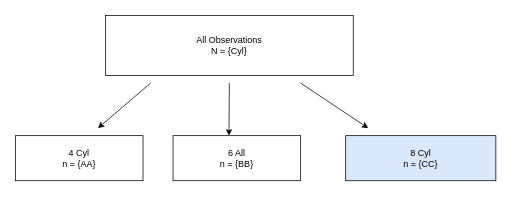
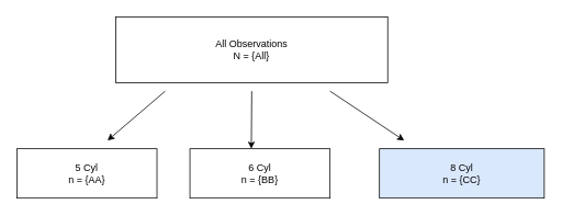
  <mxCell id="0" />
  <mxCell id="1" parent="0" />
- <mxCell id="2" value="All Observations&lt;br&gt;N = {Cyl}" style="rounded=0;whiteSpace=wrap;html=1;" vertex="1" parent="1"><mxGeometry x="140" y="20" width="330" height="80" as="geometry" /></mxCell>
+ <mxCell id="2" value="All Observations&lt;br&gt;N = {All}" style="rounded=0;whiteSpace=wrap;html=1;" vertex="1" parent="1"><mxGeometry x="140" y="20" width="330" height="80" as="geometry" /></mxCell>
  <mxCell id="3" value="" style="endArrow=classic;html=1;rounded=0;" edge="1" parent="1"><mxGeometry width="50" height="50" relative="1" as="geometry"><mxPoint x="305" y="110" as="sourcePoint" /><mxPoint x="304.5" y="180" as="targetPoint" /></mxGeometry></mxCell>
  <mxCell id="4" value="" style="endArrow=classic;html=1;rounded=0;" edge="1" parent="1"><mxGeometry width="50" height="50" relative="1" as="geometry"><mxPoint x="200" y="110" as="sourcePoint" /><mxPoint x="130" y="170" as="targetPoint" /></mxGeometry></mxCell>
  <mxCell id="5" value="" style="endArrow=classic;html=1;rounded=0;" edge="1" parent="1"><mxGeometry width="50" height="50" relative="1" as="geometry"><mxPoint x="400" y="110" as="sourcePoint" /><mxPoint x="490" y="170" as="targetPoint" /></mxGeometry></mxCell>
- <mxCell id="6" value="4 Cyl&lt;br&gt;n = {AA}" style="rounded=0;whiteSpace=wrap;html=1;" vertex="1" parent="1"><mxGeometry x="20" y="180" width="170" height="60" as="geometry" /></mxCell>
- <mxCell id="7" value="6 All&lt;br&gt;n = {BB}" style="rounded=0;whiteSpace=wrap;html=1;" vertex="1" parent="1"><mxGeometry x="230" y="180" width="170" height="60" as="geometry" /></mxCell>
+ <mxCell id="6" value="5 Cyl&lt;br&gt;n = {AA}" style="rounded=0;whiteSpace=wrap;html=1;" vertex="1" parent="1"><mxGeometry x="20" y="180" width="170" height="60" as="geometry" /></mxCell>
+ <mxCell id="7" value="6 Cyl&lt;br&gt;n = {BB}" style="rounded=0;whiteSpace=wrap;html=1;" vertex="1" parent="1"><mxGeometry x="230" y="180" width="170" height="60" as="geometry" /></mxCell>
  <mxCell id="8" value="8 Cyl&lt;br&gt;n = {CC}" style="rounded=0;whiteSpace=wrap;html=1;fillColor=#dae8fc;" vertex="1" parent="1"><mxGeometry x="460" y="180" width="200" height="60" as="geometry" /></mxCell>
